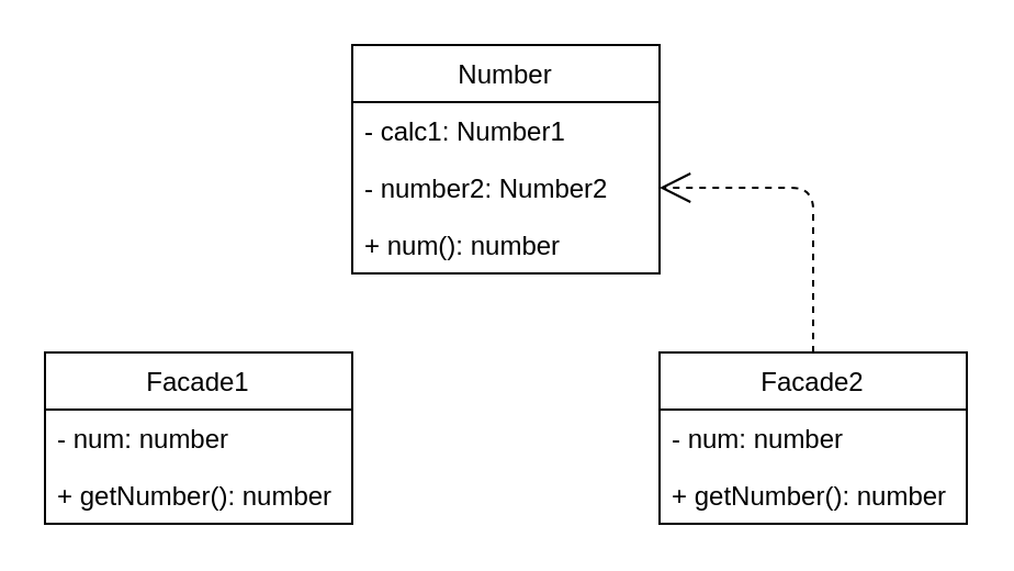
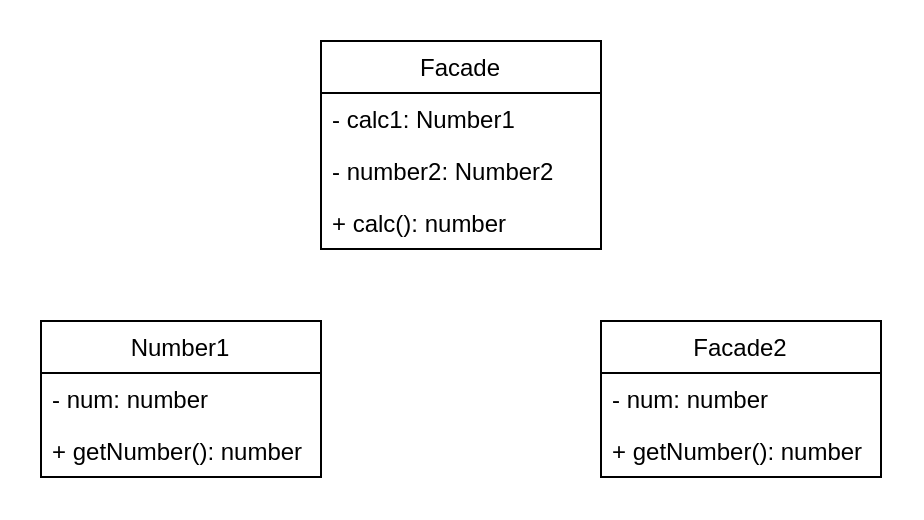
  <mxCell id="0" />
  <mxCell id="1" parent="0" />
  <mxCell id="2" style="edgeStyle=orthogonalEdgeStyle;rounded=0;orthogonalLoop=1;jettySize=auto;html=1;" parent="1" edge="1"><mxGeometry relative="1" as="geometry"><Array as="points"><mxPoint x="103" y="100" /><mxPoint x="103" y="100" /></Array><mxPoint x="103" y="120" as="sourcePoint" /></mxGeometry></mxCell>
  <mxCell id="3" style="edgeStyle=orthogonalEdgeStyle;rounded=0;orthogonalLoop=1;jettySize=auto;html=1;entryX=0.5;entryY=1;entryDx=0;entryDy=0;" parent="1" edge="1"><mxGeometry relative="1" as="geometry"><Array as="points"><mxPoint x="340" y="90" /><mxPoint x="103" y="90" /></Array><mxPoint x="103" y="60" as="targetPoint" /></mxGeometry></mxCell>
- <mxCell id="4" value="Number" style="swimlane;fontStyle=0;childLayout=stackLayout;horizontal=1;startSize=26;fillColor=none;horizontalStack=0;resizeParent=1;resizeParentMax=0;resizeLast=0;collapsible=1;marginBottom=0;" vertex="1" parent="1"><mxGeometry x="160" y="20" width="140" height="104" as="geometry" /></mxCell>
+ <mxCell id="4" value="Facade" style="swimlane;fontStyle=0;childLayout=stackLayout;horizontal=1;startSize=26;fillColor=none;horizontalStack=0;resizeParent=1;resizeParentMax=0;resizeLast=0;collapsible=1;marginBottom=0;" vertex="1" parent="1"><mxGeometry x="160" y="20" width="140" height="104" as="geometry" /></mxCell>
  <mxCell id="5" value="- calc1: Number1" style="text;strokeColor=none;fillColor=none;align=left;verticalAlign=top;spacingLeft=4;spacingRight=4;overflow=hidden;rotatable=0;points=[[0,0.5],[1,0.5]];portConstraint=eastwest;" vertex="1" parent="4"><mxGeometry y="26" width="140" height="26" as="geometry" /></mxCell>
  <mxCell id="6" value="- number2: Number2" style="text;strokeColor=none;fillColor=none;align=left;verticalAlign=top;spacingLeft=4;spacingRight=4;overflow=hidden;rotatable=0;points=[[0,0.5],[1,0.5]];portConstraint=eastwest;" vertex="1" parent="4"><mxGeometry y="52" width="140" height="26" as="geometry" /></mxCell>
- <mxCell id="7" value="+ num(): number" style="text;strokeColor=none;fillColor=none;align=left;verticalAlign=top;spacingLeft=4;spacingRight=4;overflow=hidden;rotatable=0;points=[[0,0.5],[1,0.5]];portConstraint=eastwest;" vertex="1" parent="4"><mxGeometry y="78" width="140" height="26" as="geometry" /></mxCell>
- <mxCell id="8" value="Facade1" style="swimlane;fontStyle=0;childLayout=stackLayout;horizontal=1;startSize=26;fillColor=none;horizontalStack=0;resizeParent=1;resizeParentMax=0;resizeLast=0;collapsible=1;marginBottom=0;" vertex="1" parent="1"><mxGeometry x="20" y="160" width="140" height="78" as="geometry" /></mxCell>
+ <mxCell id="7" value="+ calc(): number" style="text;strokeColor=none;fillColor=none;align=left;verticalAlign=top;spacingLeft=4;spacingRight=4;overflow=hidden;rotatable=0;points=[[0,0.5],[1,0.5]];portConstraint=eastwest;" vertex="1" parent="4"><mxGeometry y="78" width="140" height="26" as="geometry" /></mxCell>
+ <mxCell id="8" value="Number1" style="swimlane;fontStyle=0;childLayout=stackLayout;horizontal=1;startSize=26;fillColor=none;horizontalStack=0;resizeParent=1;resizeParentMax=0;resizeLast=0;collapsible=1;marginBottom=0;" vertex="1" parent="1"><mxGeometry x="20" y="160" width="140" height="78" as="geometry" /></mxCell>
  <mxCell id="9" value="- num: number" style="text;strokeColor=none;fillColor=none;align=left;verticalAlign=top;spacingLeft=4;spacingRight=4;overflow=hidden;rotatable=0;points=[[0,0.5],[1,0.5]];portConstraint=eastwest;" vertex="1" parent="8"><mxGeometry y="26" width="140" height="26" as="geometry" /></mxCell>
  <mxCell id="10" value="+ getNumber(): number" style="text;strokeColor=none;fillColor=none;align=left;verticalAlign=top;spacingLeft=4;spacingRight=4;overflow=hidden;rotatable=0;points=[[0,0.5],[1,0.5]];portConstraint=eastwest;" vertex="1" parent="8"><mxGeometry y="52" width="140" height="26" as="geometry" /></mxCell>
  <mxCell id="11" value="Facade2" style="swimlane;fontStyle=0;childLayout=stackLayout;horizontal=1;startSize=26;fillColor=none;horizontalStack=0;resizeParent=1;resizeParentMax=0;resizeLast=0;collapsible=1;marginBottom=0;" vertex="1" parent="1"><mxGeometry x="300" y="160" width="140" height="78" as="geometry" /></mxCell>
  <mxCell id="12" value="- num: number" style="text;strokeColor=none;fillColor=none;align=left;verticalAlign=top;spacingLeft=4;spacingRight=4;overflow=hidden;rotatable=0;points=[[0,0.5],[1,0.5]];portConstraint=eastwest;" vertex="1" parent="11"><mxGeometry y="26" width="140" height="26" as="geometry" /></mxCell>
  <mxCell id="13" value="+ getNumber(): number" style="text;strokeColor=none;fillColor=none;align=left;verticalAlign=top;spacingLeft=4;spacingRight=4;overflow=hidden;rotatable=0;points=[[0,0.5],[1,0.5]];portConstraint=eastwest;" vertex="1" parent="11"><mxGeometry y="52" width="140" height="26" as="geometry" /></mxCell>
- <mxCell id="14" value="" style="endArrow=open;endSize=12;dashed=1;html=1;entryX=1;entryY=0.5;entryDx=0;entryDy=0;exitX=0.5;exitY=0;exitDx=0;exitDy=0;" edge="1" parent="1" source="11" target="6"><mxGeometry x="-0.172" y="-20" width="160" relative="1" as="geometry"><mxPoint x="200" y="200" as="sourcePoint" /><mxPoint x="360" y="190" as="targetPoint" /><Array as="points"><mxPoint x="370" y="85" /></Array><mxPoint as="offset" /></mxGeometry></mxCell>
